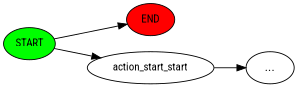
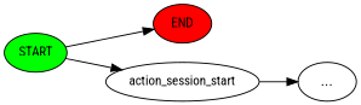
  digraph {
    rankdir=LR
    fontname="Roboto Condensed"
    node [fontsize=12 fontname="Roboto Condensed"]
    edge [fontname="Roboto Condensed"]
    n1 [fillcolor=green label=START style=filled]
    n2 [fillcolor=red label=END style=filled]
-   n3 [label=action_start_start]
+   n3 [label=action_session_start]
    n4 [label="..." fontsize=""]
    n1 -> n2
    n1 -> n3
    n3 -> n4
  }
